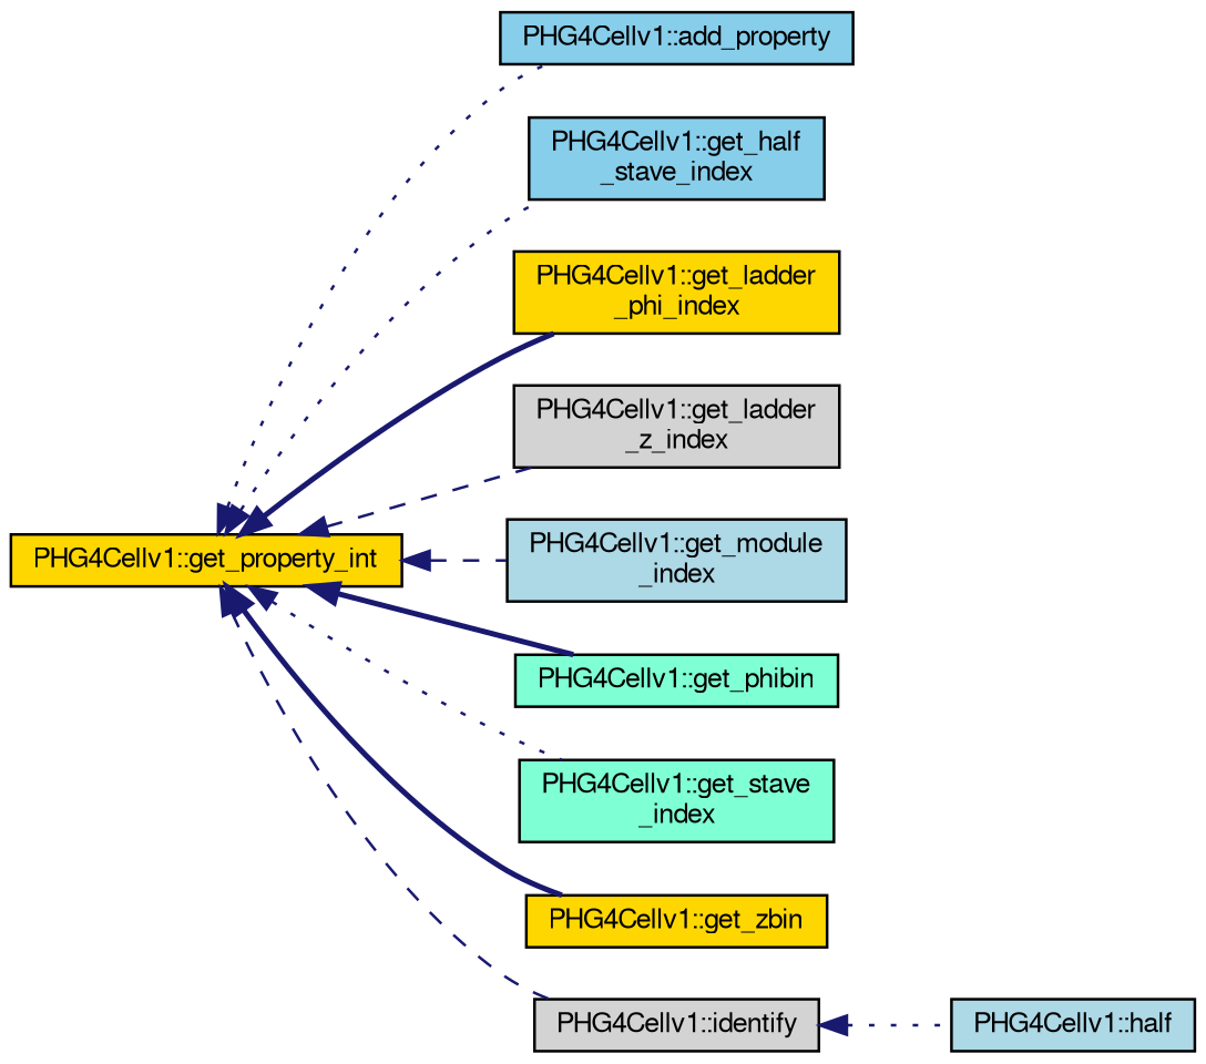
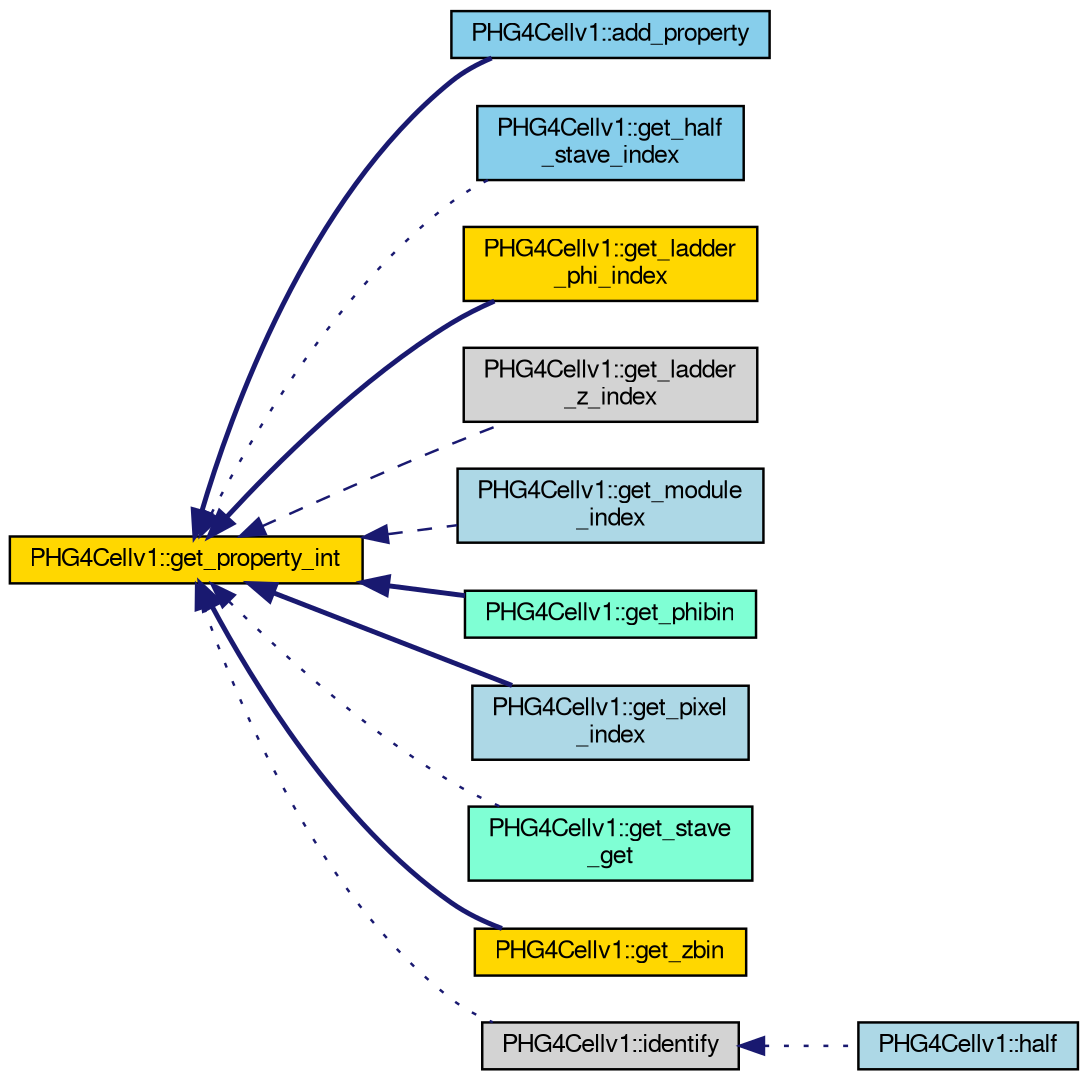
  digraph {
    rankdir=LR
    node [color=black fillcolor=gold fontname=FreeSans fontsize=10 shape=record style=filled]
    edge [color=midnightblue dir=back fontname=FreeSans fontsize=10 labelfontname=FreeSans labelfontsize=10 style=bold]
    n1 [fontcolor=black height=0.2 label="PHG4Cellv1::get_property_int" width=0.4]
    n2 [fillcolor=skyblue height=0.2 label="PHG4Cellv1::add_property" width=0.4]
    n3 [fillcolor=skyblue height=0.2 label="PHG4Cellv1::get_half\l_stave_index" width=0.4]
    n4 [height=0.2 label="PHG4Cellv1::get_ladder\l_phi_index" width=0.4]
    n5 [fillcolor=lightgrey height=0.2 label="PHG4Cellv1::get_ladder\l_z_index" width=0.4]
    n6 [fillcolor=lightblue height=0.2 label="PHG4Cellv1::get_module\l_index" width=0.4]
    n7 [fillcolor=aquamarine height=0.2 label="PHG4Cellv1::get_phibin" width=0.4]
-   n9 [fillcolor=aquamarine height=0.2 label="PHG4Cellv1::get_stave\l_index" width=0.4]
+   n8 [fillcolor=lightblue height=0.2 label="PHG4Cellv1::get_pixel\l_index" width=0.4]
+   n9 [fillcolor=aquamarine height=0.2 label="PHG4Cellv1::get_stave\l_get" width=0.4]
    n10 [height=0.2 label="PHG4Cellv1::get_zbin" width=0.4]
    n11 [fillcolor=lightgrey height=0.2 label="PHG4Cellv1::identify" width=0.4]
    n12 [fillcolor=lightblue height=0.2 label="PHG4Cellv1::half" width=0.4]
-   n1 -> n2 [style=dotted]
+   n1 -> n2
    n1 -> n3 [style=dotted]
    n1 -> n4
    n1 -> n5 [style=dashed]
    n1 -> n6 [style=dashed]
    n1 -> n7
+   n1 -> n8
    n1 -> n9 [style=dotted]
    n1 -> n10
-   n1 -> n11 [style=dashed]
+   n1 -> n11 [style=dotted]
    n11 -> n12 [style=dotted]
  }
